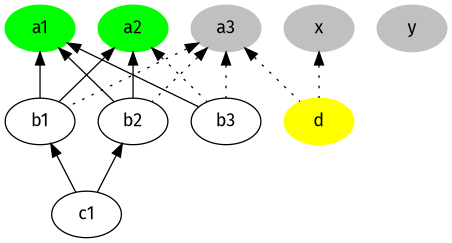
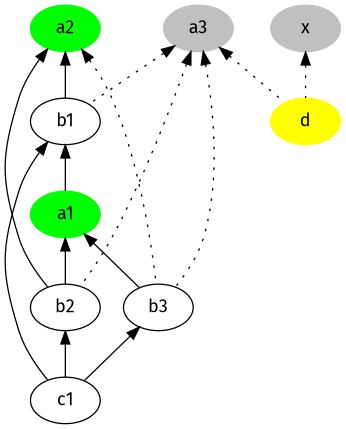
  digraph {
    fontname="Fira Sans"
    node [fontname="Fira Sans" style=filled]
    edge [dir=back fontname="Fira Sans"]
    b1 [style=""]
    c1 [style=""]
    b2 [style=""]
    b3 [style=""]
    d [color=yellow]
    a1 [color=green]
    a2 [color=green]
-   y [color=grey]
    x [color=grey]
    a3 [color=grey]
    b1 -> c1
    b2 -> c1
-   a1 -> b1
+   b3 -> c1
+   b1 -> a1
    a1 -> b2
    a1 -> b3
    a2 -> b1
    a2 -> b2
    a2 -> b3 [style=dotted]
    x -> d [style=dotted]
    a3 -> b1 [style=dotted]
    a3 -> b2 [style=dotted]
    a3 -> b3 [style=dotted]
    a3 -> d [style=dotted]
  }
